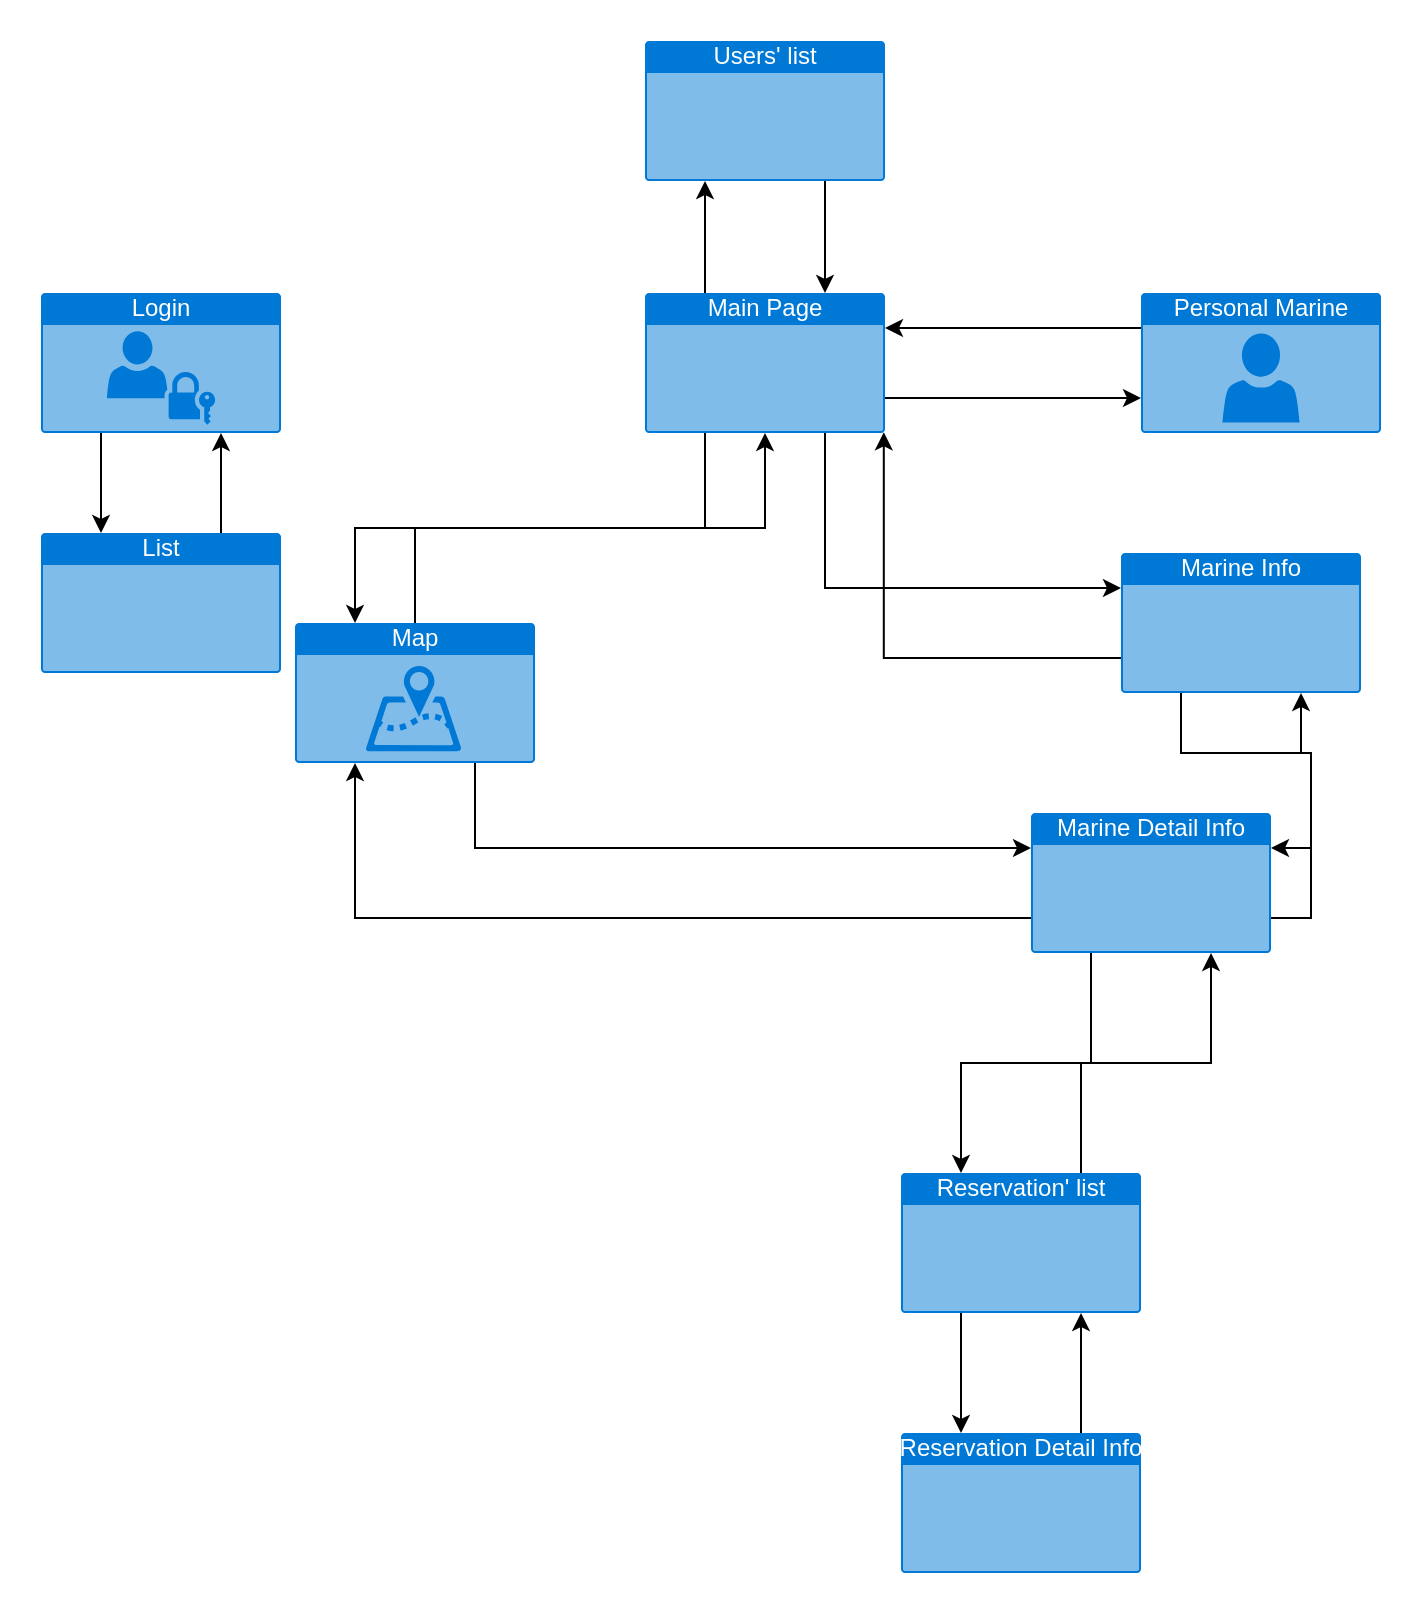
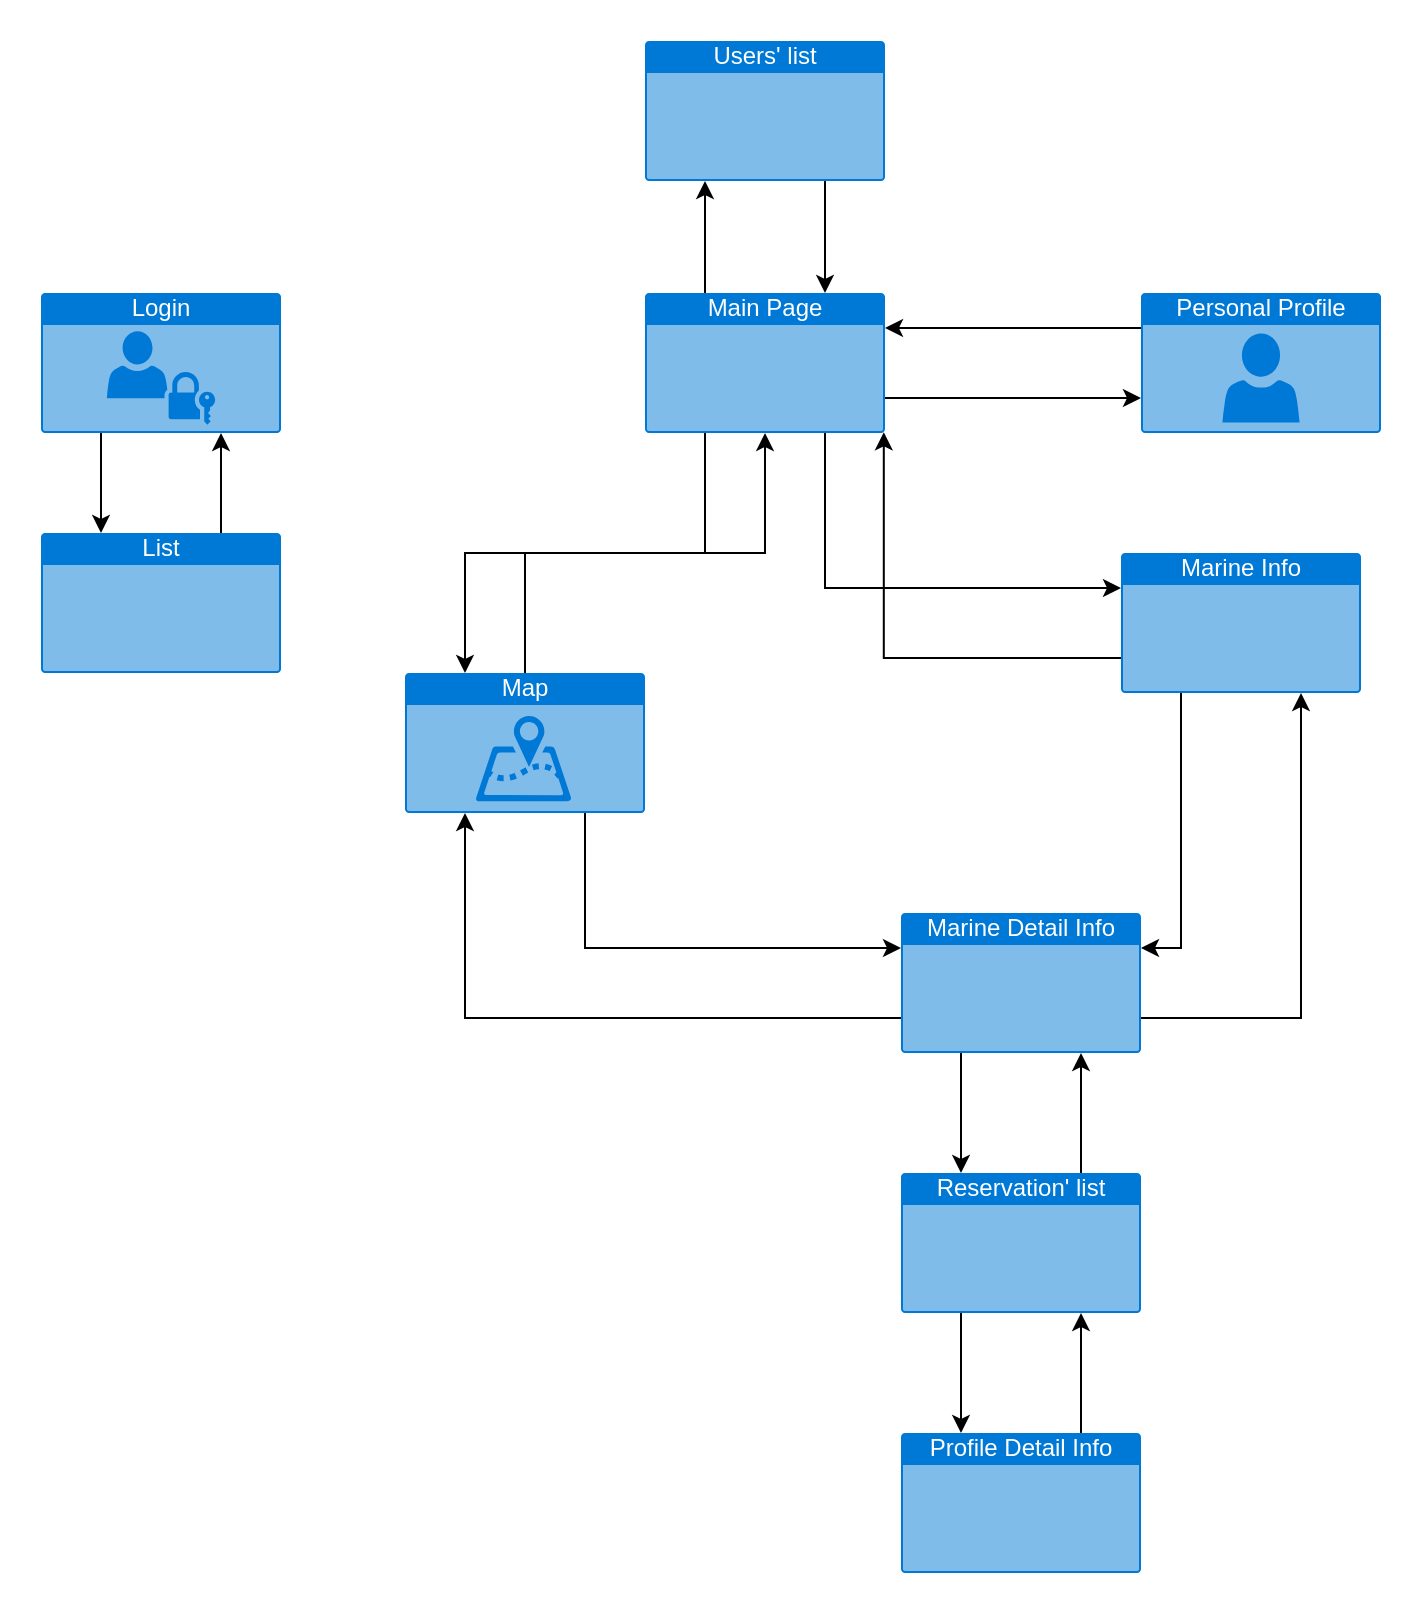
  <mxCell id="0" />
  <mxCell id="1" parent="0" />
  <mxCell id="2" style="edgeStyle=orthogonalEdgeStyle;rounded=0;orthogonalLoop=1;jettySize=auto;html=1;exitX=0.25;exitY=1;exitDx=0;exitDy=0;exitPerimeter=0;entryX=0.25;entryY=0;entryDx=0;entryDy=0;entryPerimeter=0;" edge="1" parent="1" source="3" target="10"><mxGeometry relative="1" as="geometry" /></mxCell>
  <mxCell id="3" value="Login" style="html=1;strokeColor=none;fillColor=#0079D6;labelPosition=center;verticalLabelPosition=middle;verticalAlign=top;align=center;fontSize=12;outlineConnect=0;spacingTop=-6;fontColor=#FFFFFF;shape=mxgraph.sitemap.login;" vertex="1" parent="1"><mxGeometry x="20" y="146" width="120" height="70" as="geometry" /></mxCell>
  <mxCell id="4" style="edgeStyle=orthogonalEdgeStyle;rounded=0;orthogonalLoop=1;jettySize=auto;html=1;exitX=1;exitY=0.75;exitDx=0;exitDy=0;exitPerimeter=0;entryX=0;entryY=0.75;entryDx=0;entryDy=0;entryPerimeter=0;" edge="1" parent="1" source="8" target="12"><mxGeometry relative="1" as="geometry" /></mxCell>
  <mxCell id="5" style="edgeStyle=orthogonalEdgeStyle;rounded=0;orthogonalLoop=1;jettySize=auto;html=1;exitX=0.25;exitY=1;exitDx=0;exitDy=0;exitPerimeter=0;entryX=0.25;entryY=0;entryDx=0;entryDy=0;entryPerimeter=0;" edge="1" parent="1" source="8" target="15"><mxGeometry relative="1" as="geometry" /></mxCell>
  <mxCell id="6" style="edgeStyle=orthogonalEdgeStyle;rounded=0;orthogonalLoop=1;jettySize=auto;html=1;exitX=0.75;exitY=1;exitDx=0;exitDy=0;exitPerimeter=0;entryX=0;entryY=0.25;entryDx=0;entryDy=0;entryPerimeter=0;" edge="1" parent="1" source="8" target="18"><mxGeometry relative="1" as="geometry" /></mxCell>
  <mxCell id="7" style="edgeStyle=orthogonalEdgeStyle;rounded=0;orthogonalLoop=1;jettySize=auto;html=1;exitX=0.25;exitY=0;exitDx=0;exitDy=0;exitPerimeter=0;entryX=0.25;entryY=1;entryDx=0;entryDy=0;entryPerimeter=0;" edge="1" parent="1" source="8" target="27"><mxGeometry relative="1" as="geometry" /></mxCell>
  <mxCell id="8" value="Main Page" style="html=1;strokeColor=none;fillColor=#0079D6;labelPosition=center;verticalLabelPosition=middle;verticalAlign=top;align=center;fontSize=12;outlineConnect=0;spacingTop=-6;fontColor=#FFFFFF;shape=mxgraph.sitemap.page;" vertex="1" parent="1"><mxGeometry x="322" y="146" width="120" height="70" as="geometry" /></mxCell>
  <mxCell id="9" style="edgeStyle=orthogonalEdgeStyle;rounded=0;orthogonalLoop=1;jettySize=auto;html=1;exitX=0.75;exitY=0;exitDx=0;exitDy=0;exitPerimeter=0;entryX=0.75;entryY=1;entryDx=0;entryDy=0;entryPerimeter=0;" edge="1" parent="1" source="10" target="3"><mxGeometry relative="1" as="geometry" /></mxCell>
  <mxCell id="10" value="List" style="html=1;strokeColor=none;fillColor=#0079D6;labelPosition=center;verticalLabelPosition=middle;verticalAlign=top;align=center;fontSize=12;outlineConnect=0;spacingTop=-6;fontColor=#FFFFFF;shape=mxgraph.sitemap.page;" vertex="1" parent="1"><mxGeometry x="20" y="266" width="120" height="70" as="geometry" /></mxCell>
  <mxCell id="11" style="edgeStyle=orthogonalEdgeStyle;rounded=0;orthogonalLoop=1;jettySize=auto;html=1;exitX=0;exitY=0.25;exitDx=0;exitDy=0;exitPerimeter=0;entryX=1;entryY=0.25;entryDx=0;entryDy=0;entryPerimeter=0;" edge="1" parent="1" source="12" target="8"><mxGeometry relative="1" as="geometry" /></mxCell>
- <mxCell id="12" value="Personal Marine" style="html=1;strokeColor=none;fillColor=#0079D6;labelPosition=center;verticalLabelPosition=middle;verticalAlign=top;align=center;fontSize=12;outlineConnect=0;spacingTop=-6;fontColor=#FFFFFF;shape=mxgraph.sitemap.profile;" vertex="1" parent="1"><mxGeometry x="570" y="146" width="120" height="70" as="geometry" /></mxCell>
+ <mxCell id="12" value="Personal Profile" style="html=1;strokeColor=none;fillColor=#0079D6;labelPosition=center;verticalLabelPosition=middle;verticalAlign=top;align=center;fontSize=12;outlineConnect=0;spacingTop=-6;fontColor=#FFFFFF;shape=mxgraph.sitemap.profile;" vertex="1" parent="1"><mxGeometry x="570" y="146" width="120" height="70" as="geometry" /></mxCell>
  <mxCell id="13" style="edgeStyle=orthogonalEdgeStyle;rounded=0;orthogonalLoop=1;jettySize=auto;html=1;entryX=0.5;entryY=1;entryDx=0;entryDy=0;entryPerimeter=0;exitX=0.5;exitY=0;exitDx=0;exitDy=0;exitPerimeter=0;" edge="1" parent="1" source="15" target="8"><mxGeometry relative="1" as="geometry"><mxPoint x="382" y="336" as="sourcePoint" /></mxGeometry></mxCell>
  <mxCell id="14" style="edgeStyle=orthogonalEdgeStyle;rounded=0;orthogonalLoop=1;jettySize=auto;html=1;exitX=0.75;exitY=1;exitDx=0;exitDy=0;exitPerimeter=0;entryX=0;entryY=0.25;entryDx=0;entryDy=0;entryPerimeter=0;" edge="1" parent="1" source="15" target="22"><mxGeometry relative="1" as="geometry" /></mxCell>
- <mxCell id="15" value="Map" style="html=1;strokeColor=none;fillColor=#0079D6;labelPosition=center;verticalLabelPosition=middle;verticalAlign=top;align=center;fontSize=12;outlineConnect=0;spacingTop=-6;fontColor=#FFFFFF;shape=mxgraph.sitemap.map;" vertex="1" parent="1"><mxGeometry x="147" y="311" width="120" height="70" as="geometry" /></mxCell>
+ <mxCell id="15" value="Map" style="html=1;strokeColor=none;fillColor=#0079D6;labelPosition=center;verticalLabelPosition=middle;verticalAlign=top;align=center;fontSize=12;outlineConnect=0;spacingTop=-6;fontColor=#FFFFFF;shape=mxgraph.sitemap.map;" vertex="1" parent="1"><mxGeometry x="202" y="336" width="120" height="70" as="geometry" /></mxCell>
  <mxCell id="16" style="edgeStyle=orthogonalEdgeStyle;rounded=0;orthogonalLoop=1;jettySize=auto;html=1;exitX=0;exitY=0.75;exitDx=0;exitDy=0;exitPerimeter=0;entryX=0.995;entryY=0.995;entryDx=0;entryDy=0;entryPerimeter=0;" edge="1" parent="1" source="18" target="8"><mxGeometry relative="1" as="geometry" /></mxCell>
  <mxCell id="17" style="edgeStyle=orthogonalEdgeStyle;rounded=0;orthogonalLoop=1;jettySize=auto;html=1;exitX=0.25;exitY=1;exitDx=0;exitDy=0;exitPerimeter=0;entryX=1;entryY=0.25;entryDx=0;entryDy=0;entryPerimeter=0;" edge="1" parent="1" source="18" target="22"><mxGeometry relative="1" as="geometry" /></mxCell>
  <mxCell id="18" value="Marine Info" style="html=1;strokeColor=none;fillColor=#0079D6;labelPosition=center;verticalLabelPosition=middle;verticalAlign=top;align=center;fontSize=12;outlineConnect=0;spacingTop=-6;fontColor=#FFFFFF;shape=mxgraph.sitemap.page;" vertex="1" parent="1"><mxGeometry x="560" y="276" width="120" height="70" as="geometry" /></mxCell>
  <mxCell id="19" style="edgeStyle=orthogonalEdgeStyle;rounded=0;orthogonalLoop=1;jettySize=auto;html=1;exitX=0;exitY=0.75;exitDx=0;exitDy=0;exitPerimeter=0;entryX=0.25;entryY=1;entryDx=0;entryDy=0;entryPerimeter=0;" edge="1" parent="1" source="22" target="15"><mxGeometry relative="1" as="geometry" /></mxCell>
  <mxCell id="20" style="edgeStyle=orthogonalEdgeStyle;rounded=0;orthogonalLoop=1;jettySize=auto;html=1;exitX=1;exitY=0.75;exitDx=0;exitDy=0;exitPerimeter=0;entryX=0.75;entryY=1;entryDx=0;entryDy=0;entryPerimeter=0;" edge="1" parent="1" source="22" target="18"><mxGeometry relative="1" as="geometry" /></mxCell>
  <mxCell id="21" style="edgeStyle=orthogonalEdgeStyle;rounded=0;orthogonalLoop=1;jettySize=auto;html=1;exitX=0.25;exitY=1;exitDx=0;exitDy=0;exitPerimeter=0;entryX=0.25;entryY=0;entryDx=0;entryDy=0;entryPerimeter=0;" edge="1" parent="1" source="22" target="25"><mxGeometry relative="1" as="geometry" /></mxCell>
- <mxCell id="22" value="Marine Detail Info" style="html=1;strokeColor=none;fillColor=#0079D6;labelPosition=center;verticalLabelPosition=middle;verticalAlign=top;align=center;fontSize=12;outlineConnect=0;spacingTop=-6;fontColor=#FFFFFF;shape=mxgraph.sitemap.page;" vertex="1" parent="1"><mxGeometry x="515" y="406" width="120" height="70" as="geometry" /></mxCell>
+ <mxCell id="22" value="Marine Detail Info" style="html=1;strokeColor=none;fillColor=#0079D6;labelPosition=center;verticalLabelPosition=middle;verticalAlign=top;align=center;fontSize=12;outlineConnect=0;spacingTop=-6;fontColor=#FFFFFF;shape=mxgraph.sitemap.page;" vertex="1" parent="1"><mxGeometry x="450" y="456" width="120" height="70" as="geometry" /></mxCell>
  <mxCell id="23" style="edgeStyle=orthogonalEdgeStyle;rounded=0;orthogonalLoop=1;jettySize=auto;html=1;exitX=0.25;exitY=1;exitDx=0;exitDy=0;exitPerimeter=0;entryX=0.25;entryY=0;entryDx=0;entryDy=0;entryPerimeter=0;" edge="1" parent="1" source="25" target="29"><mxGeometry relative="1" as="geometry" /></mxCell>
  <mxCell id="24" style="edgeStyle=orthogonalEdgeStyle;rounded=0;orthogonalLoop=1;jettySize=auto;html=1;exitX=0.75;exitY=0;exitDx=0;exitDy=0;exitPerimeter=0;entryX=0.75;entryY=1;entryDx=0;entryDy=0;entryPerimeter=0;" edge="1" parent="1" source="25" target="22"><mxGeometry relative="1" as="geometry" /></mxCell>
  <mxCell id="25" value="Reservation' list" style="html=1;strokeColor=none;fillColor=#0079D6;labelPosition=center;verticalLabelPosition=middle;verticalAlign=top;align=center;fontSize=12;outlineConnect=0;spacingTop=-6;fontColor=#FFFFFF;shape=mxgraph.sitemap.page;" vertex="1" parent="1"><mxGeometry x="450" y="586" width="120" height="70" as="geometry" /></mxCell>
  <mxCell id="26" style="edgeStyle=orthogonalEdgeStyle;rounded=0;orthogonalLoop=1;jettySize=auto;html=1;exitX=0.75;exitY=1;exitDx=0;exitDy=0;exitPerimeter=0;entryX=0.75;entryY=0;entryDx=0;entryDy=0;entryPerimeter=0;" edge="1" parent="1" source="27" target="8"><mxGeometry relative="1" as="geometry" /></mxCell>
  <mxCell id="27" value="Users' list" style="html=1;strokeColor=none;fillColor=#0079D6;labelPosition=center;verticalLabelPosition=middle;verticalAlign=top;align=center;fontSize=12;outlineConnect=0;spacingTop=-6;fontColor=#FFFFFF;shape=mxgraph.sitemap.page;" vertex="1" parent="1"><mxGeometry x="322" y="20" width="120" height="70" as="geometry" /></mxCell>
  <mxCell id="28" style="edgeStyle=orthogonalEdgeStyle;rounded=0;orthogonalLoop=1;jettySize=auto;html=1;exitX=0.75;exitY=0;exitDx=0;exitDy=0;exitPerimeter=0;entryX=0.75;entryY=1;entryDx=0;entryDy=0;entryPerimeter=0;" edge="1" parent="1" source="29" target="25"><mxGeometry relative="1" as="geometry" /></mxCell>
- <mxCell id="29" value="Reservation Detail Info" style="html=1;strokeColor=none;fillColor=#0079D6;labelPosition=center;verticalLabelPosition=middle;verticalAlign=top;align=center;fontSize=12;outlineConnect=0;spacingTop=-6;fontColor=#FFFFFF;shape=mxgraph.sitemap.page;" vertex="1" parent="1"><mxGeometry x="450" y="716" width="120" height="70" as="geometry" /></mxCell>
+ <mxCell id="29" value="Profile Detail Info" style="html=1;strokeColor=none;fillColor=#0079D6;labelPosition=center;verticalLabelPosition=middle;verticalAlign=top;align=center;fontSize=12;outlineConnect=0;spacingTop=-6;fontColor=#FFFFFF;shape=mxgraph.sitemap.page;" vertex="1" parent="1"><mxGeometry x="450" y="716" width="120" height="70" as="geometry" /></mxCell>
